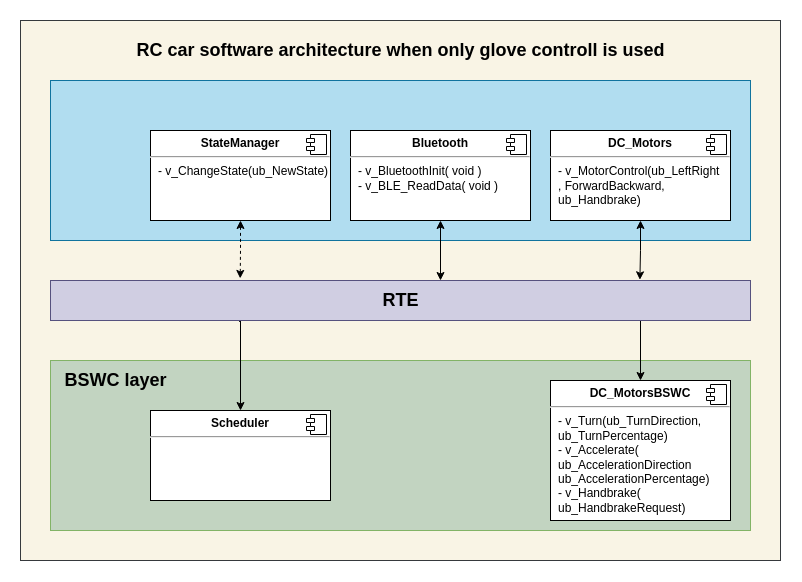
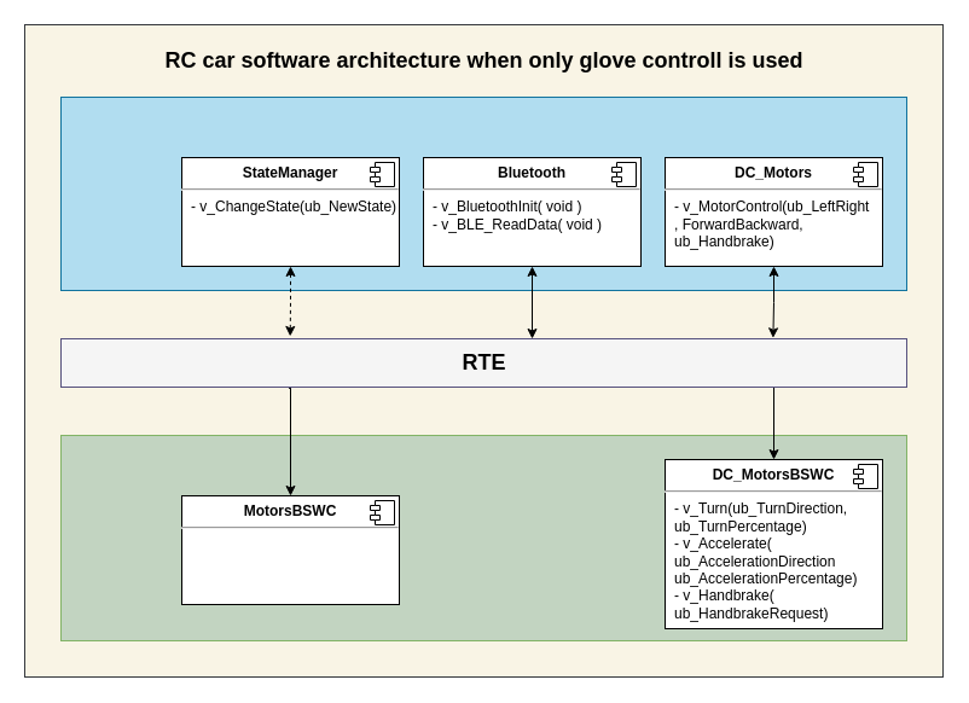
  <mxCell id="0" />
  <mxCell id="1" parent="0" />
  <mxCell id="2" value="" style="html=1;fontSize=18;fillColor=#F9F4E5;strokeColor=#36393d;" parent="1" vertex="1"><mxGeometry x="20" y="20" width="760" height="540" as="geometry" /></mxCell>
  <mxCell id="3" value="" style="html=1;fillColor=#C2D4C1;strokeColor=#82b366;" parent="1" vertex="1"><mxGeometry x="50" y="360" width="700" height="170" as="geometry" /></mxCell>
  <mxCell id="4" style="edgeStyle=orthogonalEdgeStyle;rounded=0;orthogonalLoop=1;jettySize=auto;html=1;exitX=0.75;exitY=1;exitDx=0;exitDy=0;fontSize=18;startArrow=none;startFill=0;" parent="1" source="6" target="16" edge="1"><mxGeometry relative="1" as="geometry"><Array as="points"><mxPoint x="640" y="320" /></Array></mxGeometry></mxCell>
  <mxCell id="5" style="edgeStyle=orthogonalEdgeStyle;rounded=0;orthogonalLoop=1;jettySize=auto;html=1;exitX=0.27;exitY=1.034;exitDx=0;exitDy=0;entryX=0.5;entryY=0;entryDx=0;entryDy=0;exitPerimeter=0;" parent="1" source="6" target="20" edge="1"><mxGeometry relative="1" as="geometry"><Array as="points"><mxPoint x="239" y="320" /><mxPoint x="240" y="320" /></Array><mxPoint x="190" y="410" as="targetPoint" /></mxGeometry></mxCell>
- <mxCell id="6" value="&lt;font style=&quot;font-size: 18px;&quot;&gt;&lt;b&gt;RTE&lt;/b&gt;&lt;/font&gt;" style="html=1;fillColor=#d0cee2;strokeColor=#56517e;" parent="1" vertex="1"><mxGeometry x="50" y="280" width="700" height="40" as="geometry" /></mxCell>
+ <mxCell id="6" value="&lt;font style=&quot;font-size: 18px;&quot;&gt;&lt;b&gt;RTE&lt;/b&gt;&lt;/font&gt;" style="html=1;fillColor=#f5f5f5;strokeColor=#56517e;" parent="1" vertex="1"><mxGeometry x="50" y="280" width="700" height="40" as="geometry" /></mxCell>
  <mxCell id="7" value="" style="html=1;fillColor=#b1ddf0;strokeColor=#10739e;" parent="1" vertex="1"><mxGeometry x="50" y="80" width="700" height="160" as="geometry" /></mxCell>
  <mxCell id="8" style="edgeStyle=orthogonalEdgeStyle;rounded=0;orthogonalLoop=1;jettySize=auto;html=1;fontSize=18;startArrow=classic;startFill=1;" parent="1" edge="1"><mxGeometry relative="1" as="geometry"><mxPoint x="440" y="280" as="targetPoint" /><mxPoint x="440" y="220" as="sourcePoint" /></mxGeometry></mxCell>
  <mxCell id="9" style="edgeStyle=orthogonalEdgeStyle;rounded=0;orthogonalLoop=1;jettySize=auto;html=1;entryX=0.842;entryY=-0.017;entryDx=0;entryDy=0;entryPerimeter=0;fontSize=18;startArrow=classic;startFill=1;" parent="1" source="10" target="6" edge="1"><mxGeometry relative="1" as="geometry" /></mxCell>
  <mxCell id="10" value="&lt;p style=&quot;margin:0px;margin-top:6px;text-align:center;&quot;&gt;&lt;b&gt;DC_Motors&lt;/b&gt;&lt;/p&gt;&lt;hr&gt;&lt;p style=&quot;margin:0px;margin-left:8px;&quot;&gt;- v_MotorControl(ub_LeftRight&lt;/p&gt;&lt;p style=&quot;margin:0px;margin-left:8px;&quot;&gt;&lt;span style=&quot;background-color: initial;&quot;&gt;, ForwardBackward,&lt;/span&gt;&lt;span style=&quot;background-color: initial;&quot;&gt;&amp;nbsp;&lt;/span&gt;&lt;/p&gt;&lt;p style=&quot;margin:0px;margin-left:8px;&quot;&gt;&lt;span style=&quot;background-color: initial;&quot;&gt;ub_Handbrake)&lt;/span&gt;&lt;/p&gt;&lt;p style=&quot;margin:0px;margin-left:8px;&quot;&gt;&lt;br&gt;&lt;/p&gt;" style="align=left;overflow=fill;html=1;dropTarget=0;" parent="1" vertex="1"><mxGeometry x="550" y="130" width="180" height="90" as="geometry" /></mxCell>
  <mxCell id="11" value="" style="shape=component;jettyWidth=8;jettyHeight=4;" parent="10" vertex="1"><mxGeometry x="1" width="20" height="20" relative="1" as="geometry"><mxPoint x="-24" y="4" as="offset" /></mxGeometry></mxCell>
  <mxCell id="12" style="edgeStyle=orthogonalEdgeStyle;rounded=0;orthogonalLoop=1;jettySize=auto;html=1;fontSize=18;startArrow=classic;startFill=1;entryX=0.271;entryY=-0.052;entryDx=0;entryDy=0;entryPerimeter=0;dashed=1;" parent="1" source="13" target="6" edge="1"><mxGeometry relative="1" as="geometry"><Array as="points" /></mxGeometry></mxCell>
  <mxCell id="13" value="&lt;p style=&quot;margin:0px;margin-top:6px;text-align:center;&quot;&gt;&lt;b&gt;StateManager&lt;/b&gt;&lt;/p&gt;&lt;hr&gt;&lt;p style=&quot;margin:0px;margin-left:8px;&quot;&gt;- v_ChangeState(ub_NewState)&lt;br&gt;&lt;br&gt;&lt;/p&gt;" style="align=left;overflow=fill;html=1;dropTarget=0;" parent="1" vertex="1"><mxGeometry x="150" y="130" width="180" height="90" as="geometry" /></mxCell>
  <mxCell id="14" value="" style="shape=component;jettyWidth=8;jettyHeight=4;" parent="13" vertex="1"><mxGeometry x="1" width="20" height="20" relative="1" as="geometry"><mxPoint x="-24" y="4" as="offset" /></mxGeometry></mxCell>
- <mxCell id="15" value="&lt;font style=&quot;font-size: 18px;&quot;&gt;&lt;b&gt;BSWC layer&lt;/b&gt;&lt;/font&gt;" style="text;html=1;align=center;verticalAlign=middle;resizable=0;points=[];autosize=1;strokeColor=none;fillColor=none;" parent="1" vertex="1"><mxGeometry x="50" y="360" width="130" height="40" as="geometry" /></mxCell>
  <mxCell id="16" value="&lt;p style=&quot;margin:0px;margin-top:6px;text-align:center;&quot;&gt;&lt;b&gt;DC_MotorsBSWC&lt;/b&gt;&lt;/p&gt;&lt;hr&gt;&lt;p style=&quot;margin:0px;margin-left:8px;&quot;&gt;- v_Turn(ub_TurnDirection,&lt;/p&gt;&lt;p style=&quot;margin:0px;margin-left:8px;&quot;&gt;&lt;span style=&quot;background-color: initial;&quot;&gt;ub_TurnPercentage)&lt;/span&gt;&lt;/p&gt;&lt;p style=&quot;margin:0px;margin-left:8px;&quot;&gt;&lt;span style=&quot;background-color: initial;&quot;&gt;- v_Accelerate(&lt;/span&gt;&lt;/p&gt;&lt;p style=&quot;margin:0px;margin-left:8px;&quot;&gt;&lt;span style=&quot;background-color: initial;&quot;&gt;ub_AccelerationDirection&lt;/span&gt;&lt;/p&gt;&lt;p style=&quot;margin:0px;margin-left:8px;&quot;&gt;&lt;span style=&quot;background-color: initial;&quot;&gt;ub_AccelerationPercentage)&lt;/span&gt;&lt;/p&gt;&lt;p style=&quot;margin:0px;margin-left:8px;&quot;&gt;- v_Handbrake(&lt;/p&gt;&lt;p style=&quot;margin:0px;margin-left:8px;&quot;&gt;ub_HandbrakeRequest)&lt;/p&gt;" style="align=left;overflow=fill;html=1;dropTarget=0;" parent="1" vertex="1"><mxGeometry x="550" y="380" width="180" height="140" as="geometry" /></mxCell>
  <mxCell id="17" value="" style="shape=component;jettyWidth=8;jettyHeight=4;" parent="16" vertex="1"><mxGeometry x="1" width="20" height="20" relative="1" as="geometry"><mxPoint x="-24" y="4" as="offset" /></mxGeometry></mxCell>
  <mxCell id="18" value="&lt;p style=&quot;margin:0px;margin-top:6px;text-align:center;&quot;&gt;&lt;b&gt;Bluetooth&lt;/b&gt;&lt;/p&gt;&lt;hr&gt;&lt;p style=&quot;margin:0px;margin-left:8px;&quot;&gt;- v_BluetoothInit( void )&lt;/p&gt;&lt;p style=&quot;margin:0px;margin-left:8px;&quot;&gt;- v_BLE_ReadData( void )&lt;br&gt;&lt;br&gt;&lt;/p&gt;" style="align=left;overflow=fill;html=1;dropTarget=0;" parent="1" vertex="1"><mxGeometry x="350" y="130" width="180" height="90" as="geometry" /></mxCell>
  <mxCell id="19" value="" style="shape=component;jettyWidth=8;jettyHeight=4;" parent="18" vertex="1"><mxGeometry x="1" width="20" height="20" relative="1" as="geometry"><mxPoint x="-24" y="4" as="offset" /></mxGeometry></mxCell>
- <mxCell id="20" value="&lt;p style=&quot;margin:0px;margin-top:6px;text-align:center;&quot;&gt;&lt;b&gt;Scheduler&lt;/b&gt;&lt;/p&gt;&lt;hr&gt;&lt;p style=&quot;margin:0px;margin-left:8px;&quot;&gt;&lt;br&gt;&lt;br&gt;&lt;/p&gt;" style="align=left;overflow=fill;html=1;dropTarget=0;" parent="1" vertex="1"><mxGeometry x="150" y="410" width="180" height="90" as="geometry" /></mxCell>
+ <mxCell id="20" value="&lt;p style=&quot;margin:0px;margin-top:6px;text-align:center;&quot;&gt;&lt;b&gt;MotorsBSWC&lt;/b&gt;&lt;/p&gt;&lt;hr&gt;&lt;p style=&quot;margin:0px;margin-left:8px;&quot;&gt;&lt;br&gt;&lt;br&gt;&lt;/p&gt;" style="align=left;overflow=fill;html=1;dropTarget=0;" parent="1" vertex="1"><mxGeometry x="150" y="410" width="180" height="90" as="geometry" /></mxCell>
  <mxCell id="21" value="" style="shape=component;jettyWidth=8;jettyHeight=4;" parent="20" vertex="1"><mxGeometry x="1" width="20" height="20" relative="1" as="geometry"><mxPoint x="-24" y="4" as="offset" /></mxGeometry></mxCell>
  <mxCell id="22" style="edgeStyle=orthogonalEdgeStyle;rounded=0;orthogonalLoop=1;jettySize=auto;html=1;exitX=0.5;exitY=1;exitDx=0;exitDy=0;" parent="1" source="2" target="2" edge="1"><mxGeometry relative="1" as="geometry" /></mxCell>
  <mxCell id="23" value="&lt;font style=&quot;font-size: 18px;&quot;&gt;&lt;b&gt;RC car software architecture when only glove controll is used&lt;/b&gt;&lt;/font&gt;" style="text;html=1;align=center;verticalAlign=middle;resizable=0;points=[];autosize=1;strokeColor=none;fillColor=none;" parent="1" vertex="1"><mxGeometry x="125" y="30" width="550" height="40" as="geometry" /></mxCell>
